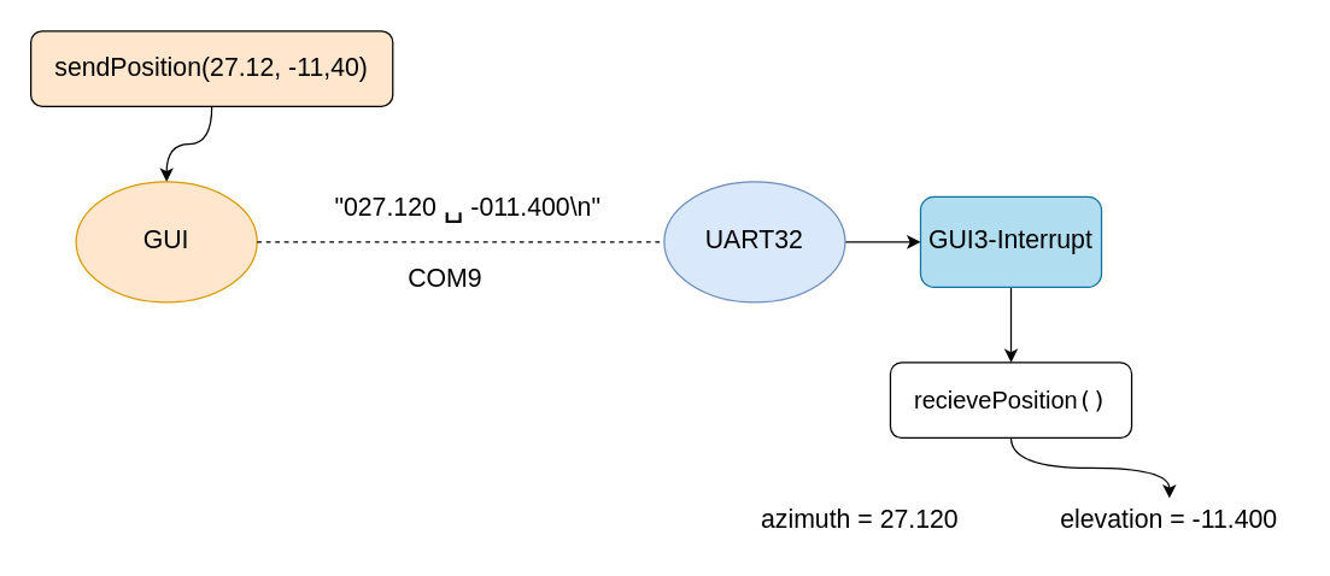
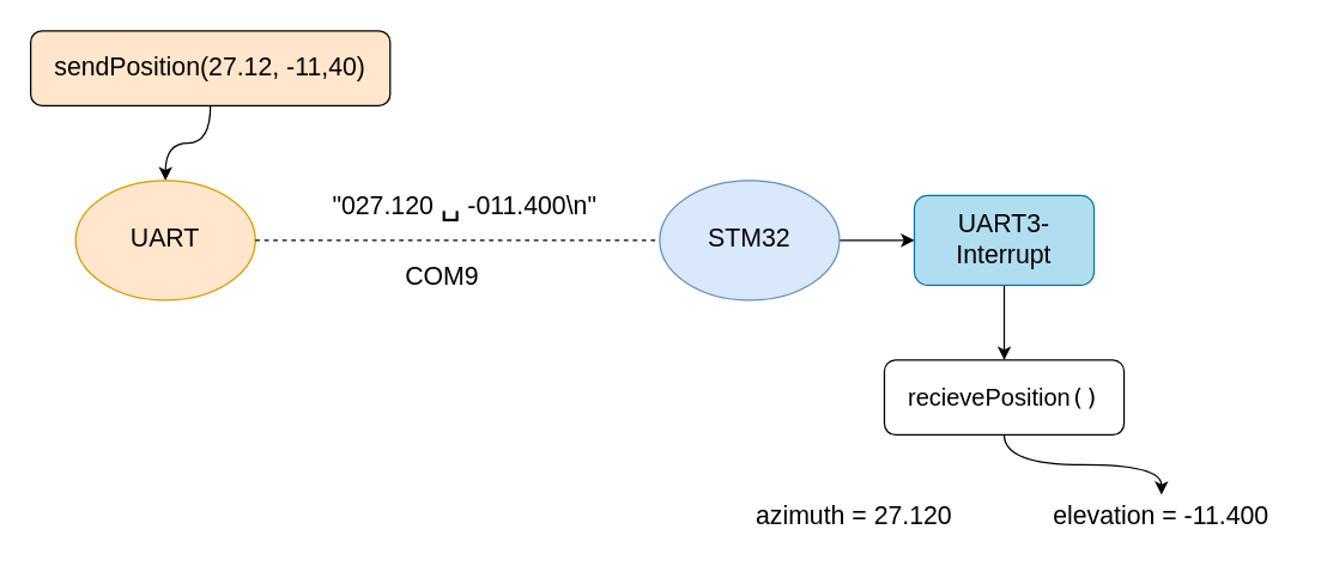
  <mxCell id="0" />
  <mxCell id="1" parent="0" />
- <mxCell id="2" value="&lt;font style=&quot;font-size: 17px;&quot;&gt;GUI&lt;/font&gt;" style="ellipse;whiteSpace=wrap;html=1;fillColor=#ffe6cc;strokeColor=#d79b00;" vertex="1" parent="1"><mxGeometry x="50" y="120" width="120" height="80" as="geometry" /></mxCell>
+ <mxCell id="2" value="&lt;font style=&quot;font-size: 17px;&quot;&gt;UART&lt;/font&gt;" style="ellipse;whiteSpace=wrap;html=1;fillColor=#ffe6cc;strokeColor=#d79b00;" vertex="1" parent="1"><mxGeometry x="50" y="120" width="120" height="80" as="geometry" /></mxCell>
  <mxCell id="3" style="edgeStyle=orthogonalEdgeStyle;rounded=0;orthogonalLoop=1;jettySize=auto;html=1;exitX=1;exitY=0.5;exitDx=0;exitDy=0;entryX=0;entryY=0.5;entryDx=0;entryDy=0;" edge="1" parent="1" source="4" target="11"><mxGeometry relative="1" as="geometry" /></mxCell>
- <mxCell id="4" value="&lt;font style=&quot;font-size: 17px;&quot;&gt;UART32&lt;/font&gt;" style="ellipse;whiteSpace=wrap;html=1;fillColor=#dae8fc;strokeColor=#6c8ebf;" vertex="1" parent="1"><mxGeometry x="440" y="120" width="120" height="80" as="geometry" /></mxCell>
+ <mxCell id="4" value="&lt;font style=&quot;font-size: 17px;&quot;&gt;STM32&lt;/font&gt;" style="ellipse;whiteSpace=wrap;html=1;fillColor=#dae8fc;strokeColor=#6c8ebf;" vertex="1" parent="1"><mxGeometry x="440" y="120" width="120" height="80" as="geometry" /></mxCell>
  <mxCell id="5" value="" style="endArrow=none;dashed=1;html=1;rounded=0;exitX=1;exitY=0.5;exitDx=0;exitDy=0;entryX=0;entryY=0.5;entryDx=0;entryDy=0;" edge="1" parent="1" source="2" target="4"><mxGeometry width="50" height="50" relative="1" as="geometry"><mxPoint x="180" y="160" as="sourcePoint" /><mxPoint x="230" y="110" as="targetPoint" /></mxGeometry></mxCell>
  <mxCell id="6" value="&lt;font style=&quot;font-size: 17px;&quot;&gt;COM9&lt;/font&gt;" style="text;html=1;strokeColor=none;fillColor=none;align=center;verticalAlign=middle;whiteSpace=wrap;rounded=0;" vertex="1" parent="1"><mxGeometry x="265" y="170" width="60" height="30" as="geometry" /></mxCell>
  <mxCell id="7" style="edgeStyle=orthogonalEdgeStyle;rounded=0;orthogonalLoop=1;jettySize=auto;html=1;exitX=0.5;exitY=1;exitDx=0;exitDy=0;entryX=0.5;entryY=0;entryDx=0;entryDy=0;curved=1;" edge="1" parent="1" source="8" target="2"><mxGeometry relative="1" as="geometry" /></mxCell>
  <mxCell id="8" value="&lt;font style=&quot;font-size: 17px;&quot;&gt;sendPosition(27.12, -11,40)&lt;/font&gt;" style="rounded=1;whiteSpace=wrap;html=1;fillColor=#ffe6cc;" vertex="1" parent="1"><mxGeometry x="20" y="20" width="240" height="50" as="geometry" /></mxCell>
  <mxCell id="9" value="&lt;font style=&quot;font-size: 17px;&quot;&gt;&quot;027.120 &lt;/font&gt;&lt;font style=&quot;font-size: 21px;&quot;&gt;␣&lt;/font&gt;&lt;font style=&quot;font-size: 17px;&quot;&gt; -011.400\n&quot;&lt;/font&gt;" style="text;html=1;strokeColor=none;fillColor=none;align=center;verticalAlign=middle;whiteSpace=wrap;rounded=0;" vertex="1" parent="1"><mxGeometry x="210" y="100" width="200" height="70" as="geometry" /></mxCell>
  <mxCell id="10" style="edgeStyle=orthogonalEdgeStyle;rounded=0;orthogonalLoop=1;jettySize=auto;html=1;exitX=0.5;exitY=1;exitDx=0;exitDy=0;entryX=0.5;entryY=0;entryDx=0;entryDy=0;" edge="1" parent="1" source="11" target="13"><mxGeometry relative="1" as="geometry" /></mxCell>
- <mxCell id="11" value="&lt;font style=&quot;font-size: 17px;&quot;&gt;GUI3-Interrupt&lt;/font&gt;" style="rounded=1;whiteSpace=wrap;html=1;fillColor=#b1ddf0;strokeColor=#10739e;" vertex="1" parent="1"><mxGeometry x="610" y="130" width="120" height="60" as="geometry" /></mxCell>
+ <mxCell id="11" value="&lt;font style=&quot;font-size: 17px;&quot;&gt;UART3-Interrupt&lt;/font&gt;" style="rounded=1;whiteSpace=wrap;html=1;fillColor=#b1ddf0;strokeColor=#10739e;" vertex="1" parent="1"><mxGeometry x="610" y="130" width="120" height="60" as="geometry" /></mxCell>
  <mxCell id="12" style="edgeStyle=orthogonalEdgeStyle;rounded=0;orthogonalLoop=1;jettySize=auto;html=1;exitX=0.5;exitY=1;exitDx=0;exitDy=0;curved=1;" edge="1" parent="1" source="13" target="15"><mxGeometry relative="1" as="geometry" /></mxCell>
  <mxCell id="13" value="&lt;font style=&quot;font-size: 16px;&quot;&gt;recievePosition&lt;span style=&quot;border-color: var(--border-color); font-family: monospace; text-align: left;&quot; class=&quot;hljs-params&quot;&gt;()&lt;/span&gt;&lt;/font&gt;" style="rounded=1;whiteSpace=wrap;html=1;" vertex="1" parent="1"><mxGeometry x="590" y="240" width="160" height="50" as="geometry" /></mxCell>
  <mxCell id="14" value="&lt;font style=&quot;font-size: 17px;&quot;&gt;azimuth = 27.120&lt;/font&gt;" style="text;html=1;strokeColor=none;fillColor=none;align=center;verticalAlign=middle;whiteSpace=wrap;rounded=0;" vertex="1" parent="1"><mxGeometry x="500" y="330" width="140" height="30" as="geometry" /></mxCell>
  <mxCell id="15" value="&lt;font style=&quot;font-size: 17px;&quot;&gt;elevation = -11.400&lt;/font&gt;" style="text;html=1;strokeColor=none;fillColor=none;align=center;verticalAlign=middle;whiteSpace=wrap;rounded=0;" vertex="1" parent="1"><mxGeometry x="690" y="330" width="170" height="30" as="geometry" /></mxCell>
